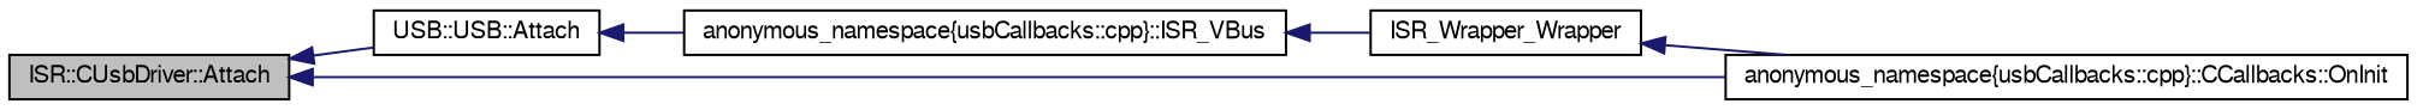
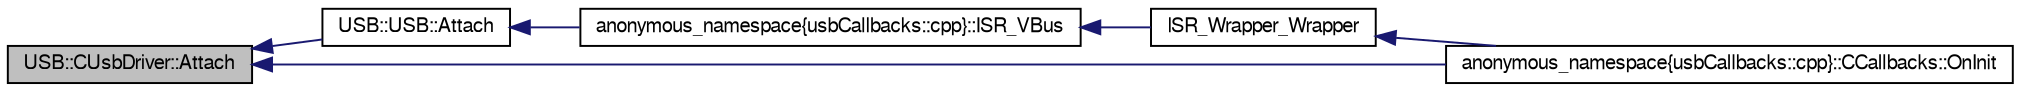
  digraph {
    rankdir=LR
    node [color=black fontname=FreeSans fontsize=10 shape=record]
    edge [color=midnightblue dir=back fontname=FreeSans fontsize=10 labelfontname=FreeSans labelfontsize=10 style=solid]
-   n1 [fillcolor=grey75 fontcolor=black height=0.2 label="ISR::CUsbDriver::Attach" style=filled width=0.4]
+   n1 [fillcolor=grey75 fontcolor=black height=0.2 label="USB::CUsbDriver::Attach" style=filled width=0.4]
    n2 [height=0.2 label="USB::USB::Attach" width=0.4]
    n3 [height=0.2 label="anonymous_namespace\{usbCallbacks::cpp\}::CCallbacks::OnInit" width=0.4]
    n4 [height=0.2 label="anonymous_namespace\{usbCallbacks::cpp\}::ISR_VBus" width=0.4]
    n5 [height=0.2 label=ISR_Wrapper_Wrapper width=0.4]
    n1 -> n2
    n1 -> n3
    n2 -> n4
    n4 -> n5
    n5 -> n3
  }
